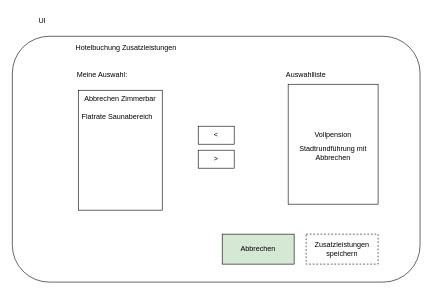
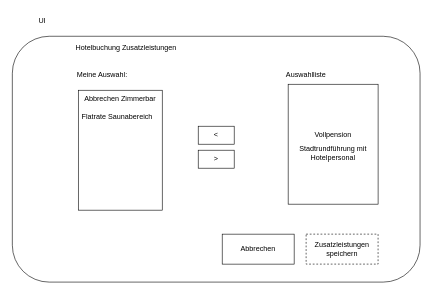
  <mxCell id="0" />
  <mxCell id="1" parent="0" />
  <mxCell id="2" value="" style="rounded=1;whiteSpace=wrap;html=1;" vertex="1" parent="1"><mxGeometry x="20" y="60" width="680" height="410" as="geometry" /></mxCell>
  <mxCell id="3" value="UI" style="text;html=1;strokeColor=none;fillColor=none;align=center;verticalAlign=middle;whiteSpace=wrap;rounded=0;" vertex="1" parent="1"><mxGeometry x="40" y="20" width="60" height="30" as="geometry" /></mxCell>
  <mxCell id="4" value="" style="rounded=0;whiteSpace=wrap;html=1;" vertex="1" parent="1"><mxGeometry x="480" y="140" width="150" height="200" as="geometry" /></mxCell>
  <mxCell id="5" value="Auswahlliste" style="text;html=1;strokeColor=none;fillColor=none;align=center;verticalAlign=middle;whiteSpace=wrap;rounded=0;" vertex="1" parent="1"><mxGeometry x="480" y="110" width="60" height="30" as="geometry" /></mxCell>
  <mxCell id="6" value="" style="rounded=0;whiteSpace=wrap;html=1;" vertex="1" parent="1"><mxGeometry x="130" y="150" width="140" height="200" as="geometry" /></mxCell>
  <mxCell id="7" value="Meine Auswahl:" style="text;html=1;strokeColor=none;fillColor=none;align=center;verticalAlign=middle;whiteSpace=wrap;rounded=0;" vertex="1" parent="1"><mxGeometry x="100" y="110" width="140" height="30" as="geometry" /></mxCell>
  <mxCell id="8" value="Hotelbuchung Zusatzleistungen" style="text;html=1;strokeColor=none;fillColor=none;align=center;verticalAlign=middle;whiteSpace=wrap;rounded=0;" vertex="1" parent="1"><mxGeometry x="95" y="65" width="230" height="30" as="geometry" /></mxCell>
  <mxCell id="9" value="Abbrechen Zimmerbar" style="text;html=1;strokeColor=none;fillColor=none;align=center;verticalAlign=middle;whiteSpace=wrap;rounded=0;" vertex="1" parent="1"><mxGeometry x="125" y="150" width="150" height="30" as="geometry" /></mxCell>
  <mxCell id="10" value="Flatrate Saunabereich" style="text;html=1;strokeColor=none;fillColor=none;align=center;verticalAlign=middle;whiteSpace=wrap;rounded=0;" vertex="1" parent="1"><mxGeometry x="120" y="180" width="150" height="30" as="geometry" /></mxCell>
  <mxCell id="11" value="Vollpension" style="text;html=1;strokeColor=none;fillColor=none;align=center;verticalAlign=middle;whiteSpace=wrap;rounded=0;" vertex="1" parent="1"><mxGeometry x="480" y="210" width="150" height="30" as="geometry" /></mxCell>
- <mxCell id="12" value="Stadtrundführung mit Abbrechen" style="text;html=1;strokeColor=none;fillColor=none;align=center;verticalAlign=middle;whiteSpace=wrap;rounded=0;" vertex="1" parent="1"><mxGeometry x="480" y="240" width="150" height="30" as="geometry" /></mxCell>
+ <mxCell id="12" value="Stadtrundführung mit Hotelpersonal" style="text;html=1;strokeColor=none;fillColor=none;align=center;verticalAlign=middle;whiteSpace=wrap;rounded=0;" vertex="1" parent="1"><mxGeometry x="480" y="240" width="150" height="30" as="geometry" /></mxCell>
  <mxCell id="13" value="Zusatzleistungen speichern" style="rounded=0;whiteSpace=wrap;html=1;dashed=1;" vertex="1" parent="1"><mxGeometry x="510" y="390" width="120" height="50" as="geometry" /></mxCell>
- <mxCell id="14" value="Abbrechen" style="rounded=0;whiteSpace=wrap;html=1;fillColor=#d5e8d4;" vertex="1" parent="1"><mxGeometry x="370" y="390" width="120" height="50" as="geometry" /></mxCell>
+ <mxCell id="14" value="Abbrechen" style="rounded=0;whiteSpace=wrap;html=1;" vertex="1" parent="1"><mxGeometry x="370" y="390" width="120" height="50" as="geometry" /></mxCell>
  <mxCell id="15" value="&amp;lt;" style="rounded=0;whiteSpace=wrap;html=1;" vertex="1" parent="1"><mxGeometry x="330" y="210" width="60" height="30" as="geometry" /></mxCell>
  <mxCell id="16" value="&amp;gt;" style="rounded=0;whiteSpace=wrap;html=1;" vertex="1" parent="1"><mxGeometry x="330" y="250" width="60" height="30" as="geometry" /></mxCell>
